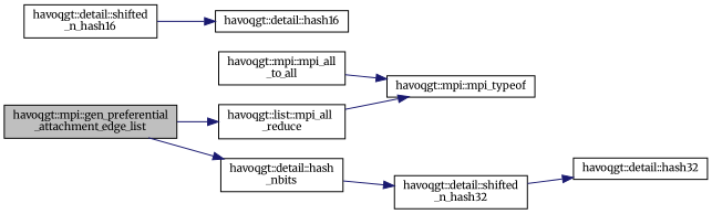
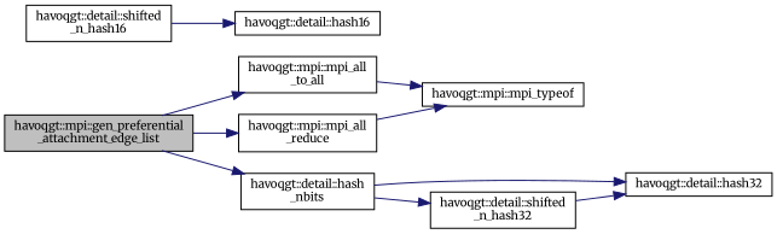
  digraph {
    fontname=Merriweather
    rankdir=LR
    node [color=black fillcolor=white fontname=Merriweather fontsize=10 shape=record style=filled]
    edge [color=midnightblue fontname=Merriweather fontsize=10 labelfontname=Helvetica labelfontsize=10 style=solid]
    n1 [fillcolor=grey75 fontcolor=black height=0.2 label="havoqgt::mpi::gen_preferential\l_attachment_edge_list" width=0.4]
    n2 [height=0.2 label="havoqgt::mpi::mpi_all\l_to_all" width=0.4]
-   n3 [height=0.2 label="havoqgt::list::mpi_all\l_reduce" width=0.4]
+   n3 [height=0.2 label="havoqgt::mpi::mpi_all\l_reduce" width=0.4]
    n4 [height=0.2 label="havoqgt::detail::hash\l_nbits" width=0.4]
    n5 [height=0.2 label="havoqgt::mpi::mpi_typeof" width=0.4]
    n6 [height=0.2 label="havoqgt::detail::hash32" width=0.4]
    n7 [height=0.2 label="havoqgt::detail::shifted\l_n_hash32" width=0.4]
    n8 [height=0.2 label="havoqgt::detail::shifted\l_n_hash16" width=0.4]
    n9 [height=0.2 label="havoqgt::detail::hash16" width=0.4]
+   n1 -> n2
    n1 -> n3
    n1 -> n4
    n2 -> n5
    n3 -> n5
+   n4 -> n6
    n4 -> n7
    n7 -> n6
    n8 -> n9
  }
